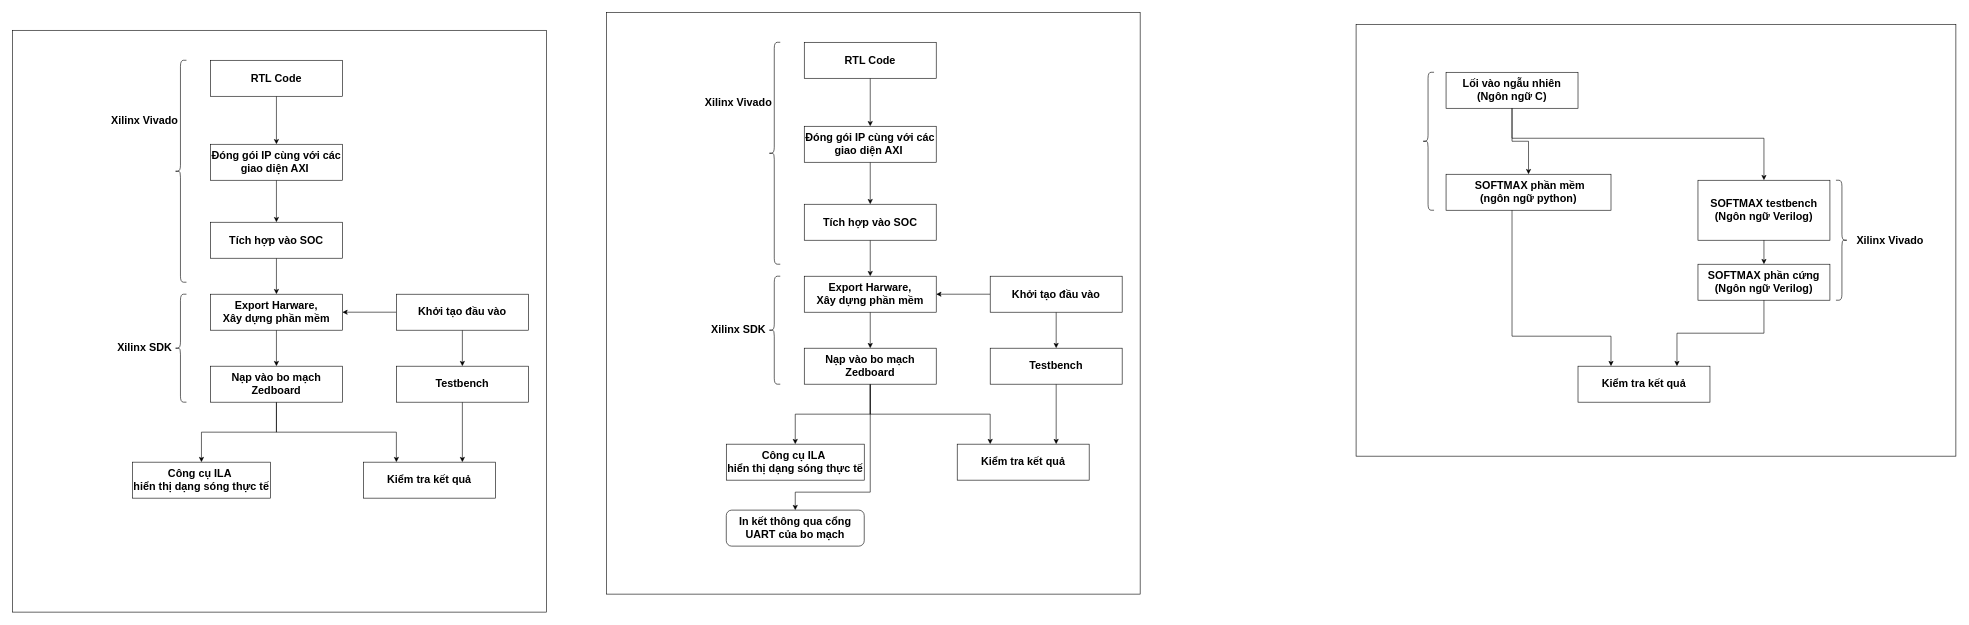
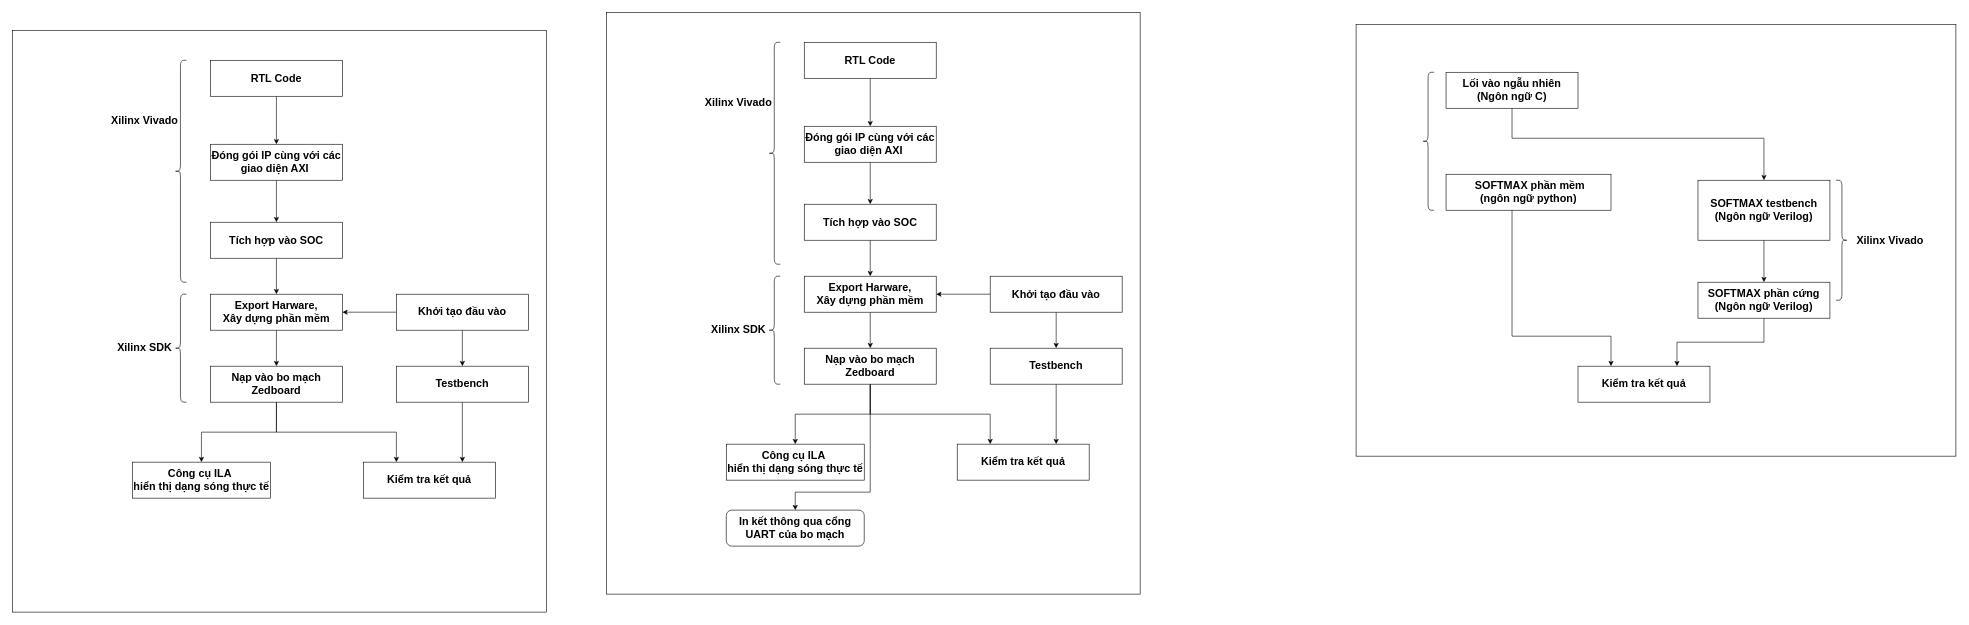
  <mxCell id="0" />
  <mxCell id="1" parent="0" />
  <mxCell id="2" value="" style="rounded=0;whiteSpace=wrap;html=1;fontSize=18;" parent="1" vertex="1"><mxGeometry x="1010" y="20" width="890" height="970" as="geometry" /></mxCell>
  <mxCell id="3" style="edgeStyle=orthogonalEdgeStyle;rounded=0;orthogonalLoop=1;jettySize=auto;html=1;fontSize=18;" parent="1" source="4" target="6" edge="1"><mxGeometry relative="1" as="geometry" /></mxCell>
  <mxCell id="4" value="&lt;font style=&quot;font-size: 18px;&quot;&gt;&lt;b&gt;RTL Code&lt;br&gt;&lt;/b&gt;&lt;/font&gt;" style="rounded=0;whiteSpace=wrap;html=1;" parent="1" vertex="1"><mxGeometry x="1340" y="70" width="220" height="60" as="geometry" /></mxCell>
  <mxCell id="5" style="edgeStyle=orthogonalEdgeStyle;rounded=0;orthogonalLoop=1;jettySize=auto;html=1;entryX=0.5;entryY=0;entryDx=0;entryDy=0;fontSize=18;" parent="1" source="6" target="8" edge="1"><mxGeometry relative="1" as="geometry" /></mxCell>
  <mxCell id="6" value="&lt;font style=&quot;font-size: 18px;&quot;&gt;&lt;b&gt;Đóng gói IP cùng với các giao diện AXI&amp;nbsp;&lt;/b&gt;&lt;br&gt;&lt;/font&gt;" style="rounded=0;whiteSpace=wrap;html=1;" parent="1" vertex="1"><mxGeometry x="1340" y="210" width="220" height="60" as="geometry" /></mxCell>
  <mxCell id="7" style="edgeStyle=orthogonalEdgeStyle;rounded=0;orthogonalLoop=1;jettySize=auto;html=1;fontSize=18;" parent="1" source="8" target="10" edge="1"><mxGeometry relative="1" as="geometry" /></mxCell>
  <mxCell id="8" value="&lt;font style=&quot;font-size: 18px;&quot;&gt;&lt;b&gt;Tích hợp vào SOC&lt;/b&gt;&lt;br&gt;&lt;/font&gt;" style="rounded=0;whiteSpace=wrap;html=1;" parent="1" vertex="1"><mxGeometry x="1340" y="340" width="220" height="60" as="geometry" /></mxCell>
  <mxCell id="9" style="edgeStyle=orthogonalEdgeStyle;rounded=0;orthogonalLoop=1;jettySize=auto;html=1;entryX=0.5;entryY=0;entryDx=0;entryDy=0;fontSize=18;" parent="1" source="10" target="14" edge="1"><mxGeometry relative="1" as="geometry" /></mxCell>
  <mxCell id="10" value="&lt;font style=&quot;font-size: 18px;&quot;&gt;&lt;b&gt;Export Harware,&lt;br&gt;Xây dựng phần mềm&lt;/b&gt;&lt;br&gt;&lt;/font&gt;" style="rounded=0;whiteSpace=wrap;html=1;" parent="1" vertex="1"><mxGeometry x="1340" y="460" width="220" height="60" as="geometry" /></mxCell>
  <mxCell id="11" style="edgeStyle=orthogonalEdgeStyle;rounded=0;orthogonalLoop=1;jettySize=auto;html=1;entryX=0.25;entryY=0;entryDx=0;entryDy=0;fontSize=18;" parent="1" source="14" target="15" edge="1"><mxGeometry relative="1" as="geometry"><Array as="points"><mxPoint x="1450" y="690" /><mxPoint x="1650" y="690" /></Array></mxGeometry></mxCell>
  <mxCell id="12" style="edgeStyle=orthogonalEdgeStyle;rounded=0;orthogonalLoop=1;jettySize=auto;html=1;entryX=0.5;entryY=0;entryDx=0;entryDy=0;" parent="1" source="14" target="25" edge="1"><mxGeometry relative="1" as="geometry" /></mxCell>
  <mxCell id="13" style="edgeStyle=orthogonalEdgeStyle;rounded=0;orthogonalLoop=1;jettySize=auto;html=1;entryX=0.5;entryY=0;entryDx=0;entryDy=0;" parent="1" source="14" target="26" edge="1"><mxGeometry relative="1" as="geometry"><Array as="points"><mxPoint x="1450" y="820" /><mxPoint x="1325" y="820" /></Array></mxGeometry></mxCell>
  <mxCell id="14" value="&lt;font style=&quot;font-size: 18px;&quot;&gt;&lt;b&gt;Nạp vào bo mạch Zedboard&lt;/b&gt;&lt;br&gt;&lt;/font&gt;" style="rounded=0;whiteSpace=wrap;html=1;" parent="1" vertex="1"><mxGeometry x="1340" y="580" width="220" height="60" as="geometry" /></mxCell>
  <mxCell id="15" value="&lt;span style=&quot;font-size: 18px;&quot;&gt;&lt;b&gt;Kiểm tra kết quả&lt;/b&gt;&lt;/span&gt;" style="rounded=0;whiteSpace=wrap;html=1;" parent="1" vertex="1"><mxGeometry x="1595" y="740" width="220" height="60" as="geometry" /></mxCell>
  <mxCell id="16" style="edgeStyle=orthogonalEdgeStyle;rounded=0;orthogonalLoop=1;jettySize=auto;html=1;entryX=0.75;entryY=0;entryDx=0;entryDy=0;fontSize=18;" parent="1" source="17" target="15" edge="1"><mxGeometry relative="1" as="geometry" /></mxCell>
  <mxCell id="17" value="&lt;span style=&quot;font-size: 18px;&quot;&gt;&lt;b&gt;Testbench&lt;br&gt;&lt;/b&gt;&lt;/span&gt;" style="rounded=0;whiteSpace=wrap;html=1;" parent="1" vertex="1"><mxGeometry x="1650" y="580" width="220" height="60" as="geometry" /></mxCell>
  <mxCell id="18" value="" style="shape=curlyBracket;whiteSpace=wrap;html=1;rounded=1;labelPosition=left;verticalLabelPosition=middle;align=right;verticalAlign=middle;fontSize=18;" parent="1" vertex="1"><mxGeometry x="1280" y="70" width="20" height="370" as="geometry" /></mxCell>
  <mxCell id="19" value="" style="shape=curlyBracket;whiteSpace=wrap;html=1;rounded=1;labelPosition=left;verticalLabelPosition=middle;align=right;verticalAlign=middle;fontSize=18;" parent="1" vertex="1"><mxGeometry x="1280" y="460" width="20" height="180" as="geometry" /></mxCell>
  <mxCell id="20" value="&lt;b&gt;Xilinx Vivado&lt;/b&gt;" style="text;html=1;align=center;verticalAlign=middle;resizable=0;points=[];autosize=1;strokeColor=none;fillColor=none;fontSize=18;" parent="1" vertex="1"><mxGeometry x="1160" y="150" width="140" height="40" as="geometry" /></mxCell>
  <mxCell id="21" value="&lt;b&gt;Xilinx SDK&lt;/b&gt;" style="text;html=1;align=center;verticalAlign=middle;resizable=0;points=[];autosize=1;strokeColor=none;fillColor=none;fontSize=18;" parent="1" vertex="1"><mxGeometry x="1175" y="530" width="110" height="40" as="geometry" /></mxCell>
  <mxCell id="22" style="edgeStyle=orthogonalEdgeStyle;rounded=0;orthogonalLoop=1;jettySize=auto;html=1;entryX=0.5;entryY=0;entryDx=0;entryDy=0;fontSize=18;" parent="1" source="24" target="17" edge="1"><mxGeometry relative="1" as="geometry" /></mxCell>
  <mxCell id="23" style="edgeStyle=orthogonalEdgeStyle;rounded=0;orthogonalLoop=1;jettySize=auto;html=1;fontSize=18;" parent="1" source="24" target="10" edge="1"><mxGeometry relative="1" as="geometry" /></mxCell>
  <mxCell id="24" value="&lt;span style=&quot;font-size: 18px;&quot;&gt;&lt;b&gt;Khởi tạo đầu vào&lt;br&gt;&lt;/b&gt;&lt;/span&gt;" style="rounded=0;whiteSpace=wrap;html=1;" parent="1" vertex="1"><mxGeometry x="1650" y="460" width="220" height="60" as="geometry" /></mxCell>
  <mxCell id="25" value="&lt;span style=&quot;font-size: 18px;&quot;&gt;&lt;b&gt;Công cụ ILA&amp;nbsp;&lt;br&gt;hiển thị dạng sóng thực tế&lt;br&gt;&lt;/b&gt;&lt;/span&gt;" style="rounded=0;whiteSpace=wrap;html=1;" parent="1" vertex="1"><mxGeometry x="1210" y="740" width="230" height="60" as="geometry" /></mxCell>
  <mxCell id="26" value="&lt;span style=&quot;font-size: 18px;&quot;&gt;&lt;b&gt;In kết thông qua cổng UART của bo mạch&lt;br&gt;&lt;/b&gt;&lt;/span&gt;" style="whiteSpace=wrap;html=1;rounded=1;" parent="1" vertex="1"><mxGeometry x="1210" y="850" width="230" height="60" as="geometry" /></mxCell>
  <mxCell id="27" value="" style="group" vertex="1" connectable="0" parent="1"><mxGeometry x="2260" y="40" width="1000" height="720" as="geometry" /></mxCell>
  <mxCell id="28" value="" style="rounded=0;whiteSpace=wrap;html=1;fontSize=24;" parent="27" vertex="1"><mxGeometry width="1000" height="720" as="geometry" /></mxCell>
  <mxCell id="29" value="&lt;font style=&quot;font-size: 18px;&quot;&gt;&lt;b&gt;Lối vào ngẫu nhiên&lt;br&gt;(Ngôn ngữ C)&lt;/b&gt;&lt;/font&gt;" style="rounded=0;whiteSpace=wrap;html=1;" parent="27" vertex="1"><mxGeometry x="150" y="80" width="220" height="60" as="geometry" /></mxCell>
  <mxCell id="30" value="&lt;span style=&quot;font-size: 18px;&quot;&gt;&lt;b&gt;&amp;nbsp;SOFTMAX phần mềm&lt;br&gt;(ngôn ngữ python)&lt;br&gt;&lt;/b&gt;&lt;/span&gt;" style="rounded=0;whiteSpace=wrap;html=1;" parent="27" vertex="1"><mxGeometry x="150" y="250" width="275" height="60" as="geometry" /></mxCell>
- <mxCell id="31" style="edgeStyle=orthogonalEdgeStyle;rounded=0;orthogonalLoop=1;jettySize=auto;html=1;fontSize=18;strokeWidth=1;" parent="27" source="29" target="30" edge="1"><mxGeometry relative="1" as="geometry" /></mxCell>
  <mxCell id="32" value="&lt;span style=&quot;font-size: 18px;&quot;&gt;&lt;b&gt;SOFTMAX testbench&lt;br&gt;(Ngôn ngữ Verilog)&lt;br&gt;&lt;/b&gt;&lt;/span&gt;" style="rounded=0;whiteSpace=wrap;html=1;" parent="27" vertex="1"><mxGeometry x="570" y="260" width="220" height="100" as="geometry" /></mxCell>
  <mxCell id="33" style="edgeStyle=orthogonalEdgeStyle;rounded=0;orthogonalLoop=1;jettySize=auto;html=1;fontSize=18;strokeWidth=1;" parent="27" source="29" target="32" edge="1"><mxGeometry relative="1" as="geometry"><Array as="points"><mxPoint x="260" y="190" /><mxPoint x="680" y="190" /></Array></mxGeometry></mxCell>
- <mxCell id="34" value="&lt;span style=&quot;font-size: 18px;&quot;&gt;&lt;b&gt;SOFTMAX phần cứng&lt;br&gt;(Ngôn ngữ Verilog)&lt;br&gt;&lt;/b&gt;&lt;/span&gt;" style="rounded=0;whiteSpace=wrap;html=1;" parent="27" vertex="1"><mxGeometry x="570" y="400" width="220" height="60" as="geometry" /></mxCell>
+ <mxCell id="34" value="&lt;span style=&quot;font-size: 18px;&quot;&gt;&lt;b&gt;SOFTMAX phần cứng&lt;br&gt;(Ngôn ngữ Verilog)&lt;br&gt;&lt;/b&gt;&lt;/span&gt;" style="rounded=0;whiteSpace=wrap;html=1;" parent="27" vertex="1"><mxGeometry x="570" y="430" width="220" height="60" as="geometry" /></mxCell>
  <mxCell id="35" style="edgeStyle=orthogonalEdgeStyle;rounded=0;orthogonalLoop=1;jettySize=auto;html=1;fontSize=18;strokeWidth=1;" parent="27" source="32" target="34" edge="1"><mxGeometry relative="1" as="geometry" /></mxCell>
  <mxCell id="36" value="&lt;span style=&quot;font-size: 18px;&quot;&gt;&lt;b&gt;Kiểm tra kết quả&lt;/b&gt;&lt;/span&gt;" style="rounded=0;whiteSpace=wrap;html=1;" parent="27" vertex="1"><mxGeometry x="370" y="570" width="220" height="60" as="geometry" /></mxCell>
  <mxCell id="37" style="edgeStyle=orthogonalEdgeStyle;rounded=0;orthogonalLoop=1;jettySize=auto;html=1;entryX=0.25;entryY=0;entryDx=0;entryDy=0;fontSize=18;strokeWidth=1;" parent="27" source="30" target="36" edge="1"><mxGeometry relative="1" as="geometry"><Array as="points"><mxPoint x="260" y="520" /><mxPoint x="425" y="520" /></Array></mxGeometry></mxCell>
  <mxCell id="38" style="edgeStyle=orthogonalEdgeStyle;rounded=0;orthogonalLoop=1;jettySize=auto;html=1;entryX=0.75;entryY=0;entryDx=0;entryDy=0;fontSize=18;strokeWidth=1;" parent="27" source="34" target="36" edge="1"><mxGeometry relative="1" as="geometry" /></mxCell>
  <mxCell id="39" value="" style="shape=curlyBracket;whiteSpace=wrap;html=1;rounded=1;flipH=1;labelPosition=right;verticalLabelPosition=middle;align=left;verticalAlign=middle;fontSize=18;" parent="27" vertex="1"><mxGeometry x="800" y="260" width="20" height="200" as="geometry" /></mxCell>
  <mxCell id="40" value="&lt;b&gt;Xilinx Vivado&lt;/b&gt;" style="text;html=1;align=center;verticalAlign=middle;resizable=0;points=[];autosize=1;strokeColor=none;fillColor=none;fontSize=18;" parent="27" vertex="1"><mxGeometry x="820" y="340" width="140" height="40" as="geometry" /></mxCell>
  <mxCell id="41" value="" style="shape=curlyBracket;whiteSpace=wrap;html=1;rounded=1;labelPosition=left;verticalLabelPosition=middle;align=right;verticalAlign=middle;fontSize=18;" parent="27" vertex="1"><mxGeometry x="110" y="80" width="20" height="230" as="geometry" /></mxCell>
  <mxCell id="42" value="" style="rounded=0;whiteSpace=wrap;html=1;fontSize=18;" vertex="1" parent="1"><mxGeometry x="20" y="50" width="890" height="970" as="geometry" /></mxCell>
  <mxCell id="43" style="edgeStyle=orthogonalEdgeStyle;rounded=0;orthogonalLoop=1;jettySize=auto;html=1;fontSize=18;" edge="1" parent="1" source="44" target="46"><mxGeometry relative="1" as="geometry" /></mxCell>
  <mxCell id="44" value="&lt;font style=&quot;font-size: 18px;&quot;&gt;&lt;b&gt;RTL Code&lt;br&gt;&lt;/b&gt;&lt;/font&gt;" style="rounded=0;whiteSpace=wrap;html=1;" vertex="1" parent="1"><mxGeometry x="350" y="100" width="220" height="60" as="geometry" /></mxCell>
  <mxCell id="45" style="edgeStyle=orthogonalEdgeStyle;rounded=0;orthogonalLoop=1;jettySize=auto;html=1;entryX=0.5;entryY=0;entryDx=0;entryDy=0;fontSize=18;" edge="1" parent="1" source="46" target="48"><mxGeometry relative="1" as="geometry" /></mxCell>
  <mxCell id="46" value="&lt;font style=&quot;font-size: 18px;&quot;&gt;&lt;b&gt;Đóng gói IP cùng với các giao diện AXI&amp;nbsp;&lt;/b&gt;&lt;br&gt;&lt;/font&gt;" style="rounded=0;whiteSpace=wrap;html=1;" vertex="1" parent="1"><mxGeometry x="350" y="240" width="220" height="60" as="geometry" /></mxCell>
  <mxCell id="47" style="edgeStyle=orthogonalEdgeStyle;rounded=0;orthogonalLoop=1;jettySize=auto;html=1;fontSize=18;" edge="1" parent="1" source="48" target="50"><mxGeometry relative="1" as="geometry" /></mxCell>
  <mxCell id="48" value="&lt;font style=&quot;font-size: 18px;&quot;&gt;&lt;b&gt;Tích hợp vào SOC&lt;/b&gt;&lt;br&gt;&lt;/font&gt;" style="rounded=0;whiteSpace=wrap;html=1;" vertex="1" parent="1"><mxGeometry x="350" y="370" width="220" height="60" as="geometry" /></mxCell>
  <mxCell id="49" style="edgeStyle=orthogonalEdgeStyle;rounded=0;orthogonalLoop=1;jettySize=auto;html=1;entryX=0.5;entryY=0;entryDx=0;entryDy=0;fontSize=18;" edge="1" parent="1" source="50" target="53"><mxGeometry relative="1" as="geometry" /></mxCell>
  <mxCell id="50" value="&lt;font style=&quot;font-size: 18px;&quot;&gt;&lt;b&gt;Export Harware,&lt;br&gt;Xây dựng phần mềm&lt;/b&gt;&lt;br&gt;&lt;/font&gt;" style="rounded=0;whiteSpace=wrap;html=1;" vertex="1" parent="1"><mxGeometry x="350" y="490" width="220" height="60" as="geometry" /></mxCell>
  <mxCell id="51" style="edgeStyle=orthogonalEdgeStyle;rounded=0;orthogonalLoop=1;jettySize=auto;html=1;entryX=0.25;entryY=0;entryDx=0;entryDy=0;fontSize=18;" edge="1" parent="1" source="53" target="54"><mxGeometry relative="1" as="geometry"><Array as="points"><mxPoint x="460" y="720" /><mxPoint x="660" y="720" /></Array></mxGeometry></mxCell>
  <mxCell id="52" style="edgeStyle=orthogonalEdgeStyle;rounded=0;orthogonalLoop=1;jettySize=auto;html=1;entryX=0.5;entryY=0;entryDx=0;entryDy=0;" edge="1" parent="1" source="53" target="64"><mxGeometry relative="1" as="geometry" /></mxCell>
  <mxCell id="53" value="&lt;font style=&quot;font-size: 18px;&quot;&gt;&lt;b&gt;Nạp vào bo mạch Zedboard&lt;/b&gt;&lt;br&gt;&lt;/font&gt;" style="rounded=0;whiteSpace=wrap;html=1;" vertex="1" parent="1"><mxGeometry x="350" y="610" width="220" height="60" as="geometry" /></mxCell>
  <mxCell id="54" value="&lt;span style=&quot;font-size: 18px;&quot;&gt;&lt;b&gt;Kiểm tra kết quả&lt;/b&gt;&lt;/span&gt;" style="rounded=0;whiteSpace=wrap;html=1;" vertex="1" parent="1"><mxGeometry x="605" y="770" width="220" height="60" as="geometry" /></mxCell>
  <mxCell id="55" style="edgeStyle=orthogonalEdgeStyle;rounded=0;orthogonalLoop=1;jettySize=auto;html=1;entryX=0.75;entryY=0;entryDx=0;entryDy=0;fontSize=18;" edge="1" parent="1" source="56" target="54"><mxGeometry relative="1" as="geometry" /></mxCell>
  <mxCell id="56" value="&lt;span style=&quot;font-size: 18px;&quot;&gt;&lt;b&gt;Testbench&lt;br&gt;&lt;/b&gt;&lt;/span&gt;" style="rounded=0;whiteSpace=wrap;html=1;" vertex="1" parent="1"><mxGeometry x="660" y="610" width="220" height="60" as="geometry" /></mxCell>
  <mxCell id="57" value="" style="shape=curlyBracket;whiteSpace=wrap;html=1;rounded=1;labelPosition=left;verticalLabelPosition=middle;align=right;verticalAlign=middle;fontSize=18;" vertex="1" parent="1"><mxGeometry x="290" y="100" width="20" height="370" as="geometry" /></mxCell>
  <mxCell id="58" value="" style="shape=curlyBracket;whiteSpace=wrap;html=1;rounded=1;labelPosition=left;verticalLabelPosition=middle;align=right;verticalAlign=middle;fontSize=18;" vertex="1" parent="1"><mxGeometry x="290" y="490" width="20" height="180" as="geometry" /></mxCell>
  <mxCell id="59" value="&lt;b&gt;Xilinx Vivado&lt;/b&gt;" style="text;html=1;align=center;verticalAlign=middle;resizable=0;points=[];autosize=1;strokeColor=none;fillColor=none;fontSize=18;" vertex="1" parent="1"><mxGeometry x="170" y="180" width="140" height="40" as="geometry" /></mxCell>
  <mxCell id="60" value="&lt;b&gt;Xilinx SDK&lt;/b&gt;" style="text;html=1;align=center;verticalAlign=middle;resizable=0;points=[];autosize=1;strokeColor=none;fillColor=none;fontSize=18;" vertex="1" parent="1"><mxGeometry x="185" y="560" width="110" height="40" as="geometry" /></mxCell>
  <mxCell id="61" style="edgeStyle=orthogonalEdgeStyle;rounded=0;orthogonalLoop=1;jettySize=auto;html=1;entryX=0.5;entryY=0;entryDx=0;entryDy=0;fontSize=18;" edge="1" parent="1" source="63" target="56"><mxGeometry relative="1" as="geometry" /></mxCell>
  <mxCell id="62" style="edgeStyle=orthogonalEdgeStyle;rounded=0;orthogonalLoop=1;jettySize=auto;html=1;fontSize=18;" edge="1" parent="1" source="63" target="50"><mxGeometry relative="1" as="geometry" /></mxCell>
  <mxCell id="63" value="&lt;span style=&quot;font-size: 18px;&quot;&gt;&lt;b&gt;Khởi tạo đầu vào&lt;br&gt;&lt;/b&gt;&lt;/span&gt;" style="rounded=0;whiteSpace=wrap;html=1;" vertex="1" parent="1"><mxGeometry x="660" y="490" width="220" height="60" as="geometry" /></mxCell>
  <mxCell id="64" value="&lt;span style=&quot;font-size: 18px;&quot;&gt;&lt;b&gt;Công cụ ILA&amp;nbsp;&lt;br&gt;hiển thị dạng sóng thực tế&lt;br&gt;&lt;/b&gt;&lt;/span&gt;" style="rounded=0;whiteSpace=wrap;html=1;" vertex="1" parent="1"><mxGeometry x="220" y="770" width="230" height="60" as="geometry" /></mxCell>
